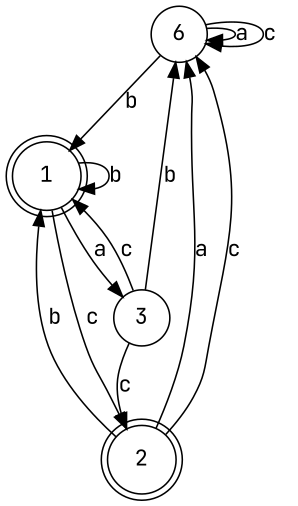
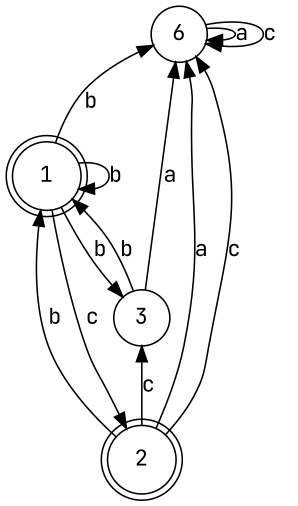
  digraph {
    fontname="JetBrains Mono"
    node [fontname="JetBrains Mono" shape=circle]
    edge [fontname="JetBrains Mono"]
    n1 [label=6]
    n2 [label=1 shape=doublecircle]
    n3 [label=2 shape=doublecircle]
    n4 [label=3]
    n1 -> n1 [label=a]
    n1 -> n1 [label=c]
-   n1 -> n2 [label=b]
+   n2 -> n1 [label=b]
    n2 -> n2 [label=b]
    n2 -> n3 [label=c]
-   n2 -> n4 [label=a]
+   n2 -> n4 [label=b]
    n3 -> n1 [label=a]
    n3 -> n1 [label=c]
    n3 -> n2 [label=b]
-   n4 -> n1 [label=b]
-   n4 -> n2 [label=c]
-   n4 -> n3 [label=c]
+   n4 -> n1 [label=a]
+   n4 -> n2 [label=b]
+   n3 -> n4 [label=c]
  }
